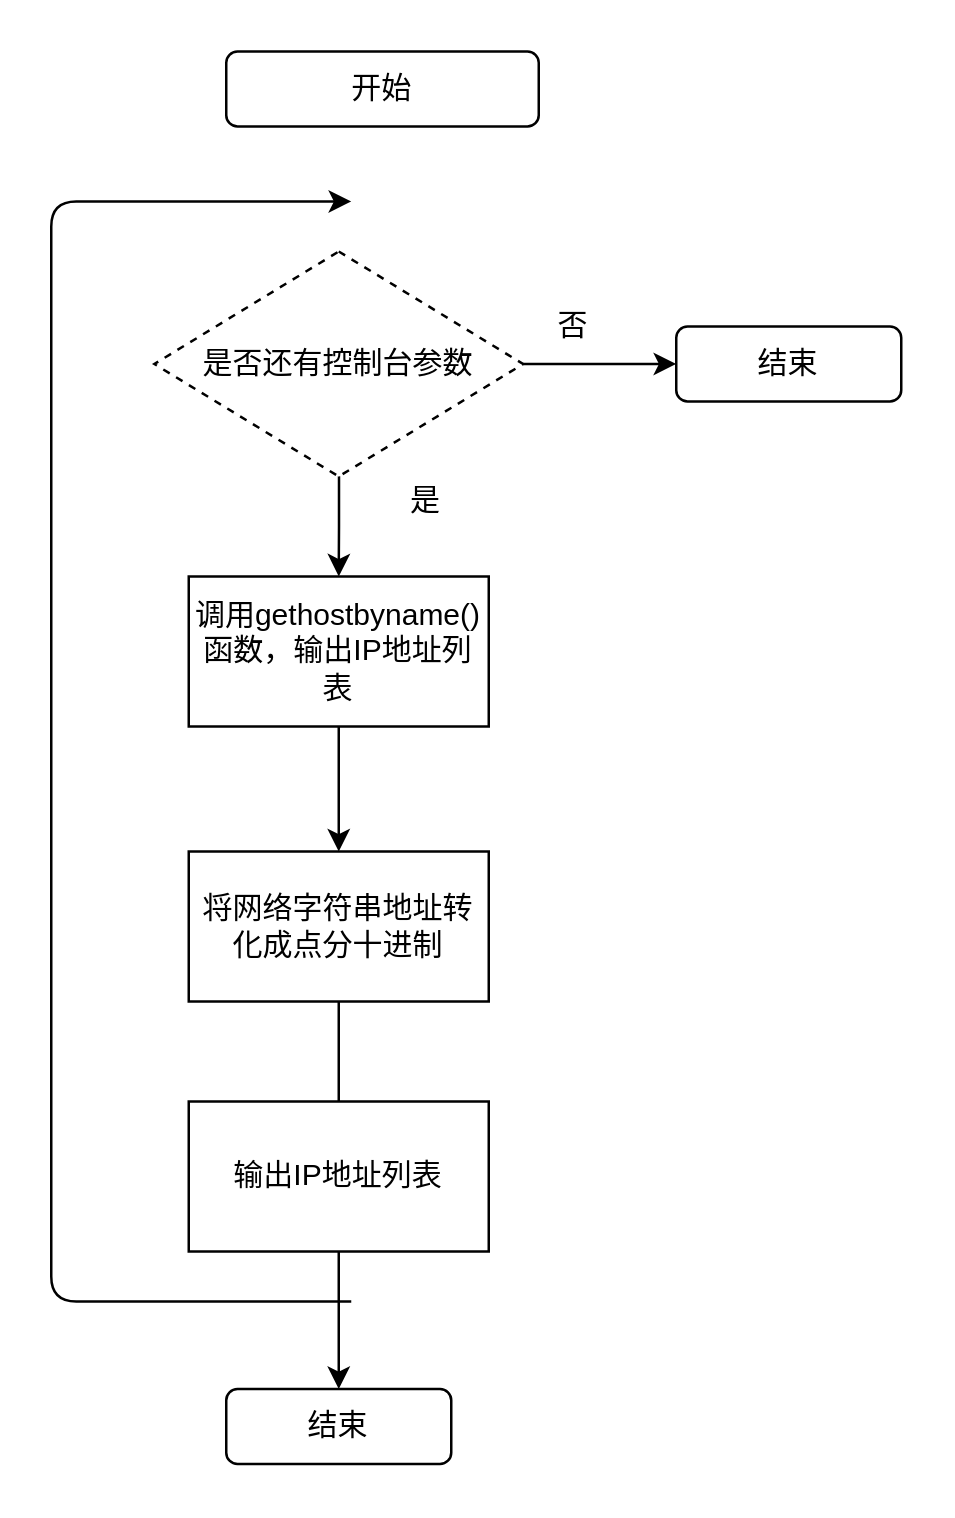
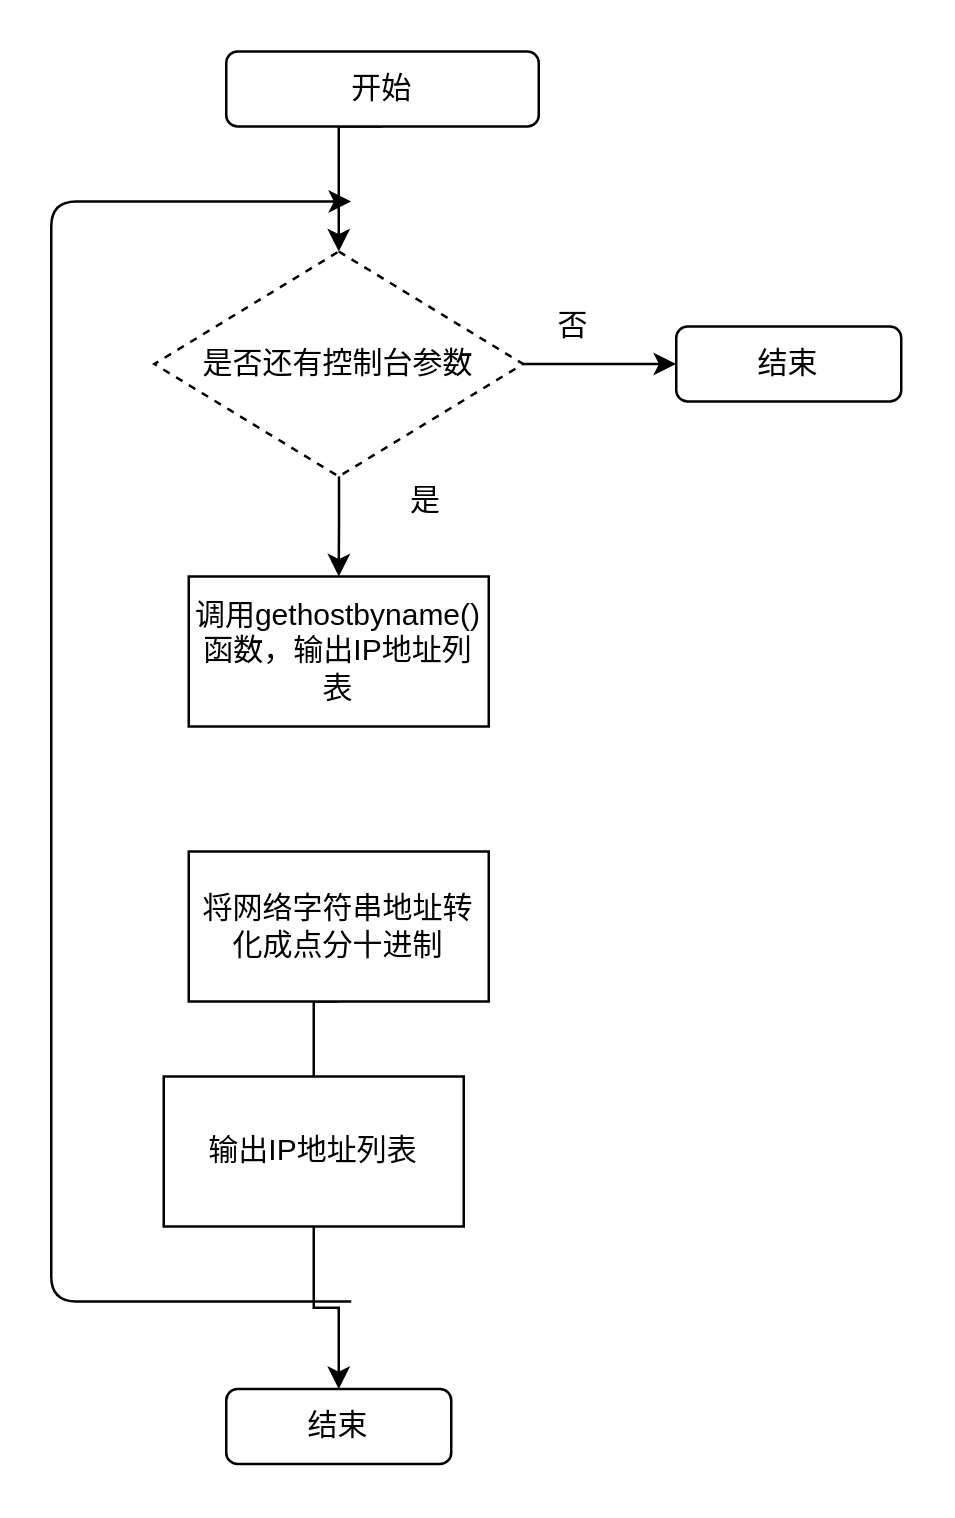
  <mxCell id="0" />
  <mxCell id="1" parent="0" />
+ <mxCell id="2" style="edgeStyle=orthogonalEdgeStyle;rounded=0;orthogonalLoop=1;jettySize=auto;html=1;exitX=0.5;exitY=1;exitDx=0;exitDy=0;entryX=0.5;entryY=0;entryDx=0;entryDy=0;" parent="1" source="3" target="12" edge="1"><mxGeometry relative="1" as="geometry"><Array as="points"><mxPoint x="135" y="80" /><mxPoint x="135" y="80" /></Array></mxGeometry></mxCell>
  <mxCell id="3" value="开始" style="rounded=1;whiteSpace=wrap;html=1;" parent="1" vertex="1"><mxGeometry x="90" y="20" width="125" height="30" as="geometry" /></mxCell>
- <mxCell id="4" style="edgeStyle=orthogonalEdgeStyle;rounded=0;orthogonalLoop=1;jettySize=auto;html=1;exitX=0.5;exitY=1;exitDx=0;exitDy=0;" parent="1" source="5" target="7" edge="1"><mxGeometry relative="1" as="geometry" /></mxCell>
  <mxCell id="5" value="调用gethostbyname()&lt;br&gt;函数，输出IP地址列表" style="rounded=0;whiteSpace=wrap;html=1;" parent="1" vertex="1"><mxGeometry x="75" y="230" width="120" height="60" as="geometry" /></mxCell>
  <mxCell id="6" style="edgeStyle=orthogonalEdgeStyle;rounded=0;orthogonalLoop=1;jettySize=auto;html=1;exitX=0.5;exitY=1;exitDx=0;exitDy=0;entryX=0.5;entryY=0;entryDx=0;entryDy=0;endArrow=none;" parent="1" source="7" target="9" edge="1"><mxGeometry relative="1" as="geometry" /></mxCell>
  <mxCell id="7" value="将网络字符串地址转化成点分十进制" style="rounded=0;whiteSpace=wrap;html=1;" parent="1" vertex="1"><mxGeometry x="75" y="340" width="120" height="60" as="geometry" /></mxCell>
  <mxCell id="8" style="edgeStyle=orthogonalEdgeStyle;rounded=0;orthogonalLoop=1;jettySize=auto;html=1;exitX=0.5;exitY=1;exitDx=0;exitDy=0;entryX=0.5;entryY=0;entryDx=0;entryDy=0;" parent="1" source="9" target="16" edge="1"><mxGeometry relative="1" as="geometry" /></mxCell>
- <mxCell id="9" value="输出IP地址列表" style="rounded=0;whiteSpace=wrap;html=1;" parent="1" vertex="1"><mxGeometry x="75" y="440" width="120" height="60" as="geometry" /></mxCell>
+ <mxCell id="9" value="输出IP地址列表" style="rounded=0;whiteSpace=wrap;html=1;" parent="1" vertex="1"><mxGeometry x="65" y="430" width="120" height="60" as="geometry" /></mxCell>
  <mxCell id="10" style="edgeStyle=orthogonalEdgeStyle;rounded=0;orthogonalLoop=1;jettySize=auto;html=1;entryX=0.5;entryY=0;entryDx=0;entryDy=0;" parent="1" source="12" target="5" edge="1"><mxGeometry relative="1" as="geometry" /></mxCell>
  <mxCell id="11" style="edgeStyle=orthogonalEdgeStyle;rounded=0;orthogonalLoop=1;jettySize=auto;html=1;exitX=1;exitY=0.5;exitDx=0;exitDy=0;" parent="1" source="12" edge="1"><mxGeometry relative="1" as="geometry"><mxPoint x="270" y="145" as="targetPoint" /></mxGeometry></mxCell>
  <mxCell id="12" value="是否还有控制台参数" style="rhombus;whiteSpace=wrap;html=1;dashed=1;" parent="1" vertex="1"><mxGeometry x="61.25" y="100" width="147.5" height="90" as="geometry" /></mxCell>
  <mxCell id="13" value="结束" style="rounded=1;whiteSpace=wrap;html=1;" parent="1" vertex="1"><mxGeometry x="270" y="130" width="90" height="30" as="geometry" /></mxCell>
  <mxCell id="14" value="否" style="text;html=1;strokeColor=none;fillColor=none;align=center;verticalAlign=middle;whiteSpace=wrap;rounded=0;" parent="1" vertex="1"><mxGeometry x="209" y="120" width="40" height="20" as="geometry" /></mxCell>
  <mxCell id="15" value="是" style="text;html=1;strokeColor=none;fillColor=none;align=center;verticalAlign=middle;whiteSpace=wrap;rounded=0;" parent="1" vertex="1"><mxGeometry x="150" y="190" width="40" height="20" as="geometry" /></mxCell>
  <mxCell id="16" value="结束" style="rounded=1;whiteSpace=wrap;html=1;" parent="1" vertex="1"><mxGeometry x="90" y="555" width="90" height="30" as="geometry" /></mxCell>
  <mxCell id="17" value="" style="endArrow=classic;html=1;edgeStyle=orthogonalEdgeStyle;" parent="1" edge="1"><mxGeometry width="50" height="50" relative="1" as="geometry"><mxPoint x="140" y="520" as="sourcePoint" /><mxPoint x="140" y="80" as="targetPoint" /><Array as="points"><mxPoint x="20" y="520" /><mxPoint x="20" y="80" /></Array></mxGeometry></mxCell>
